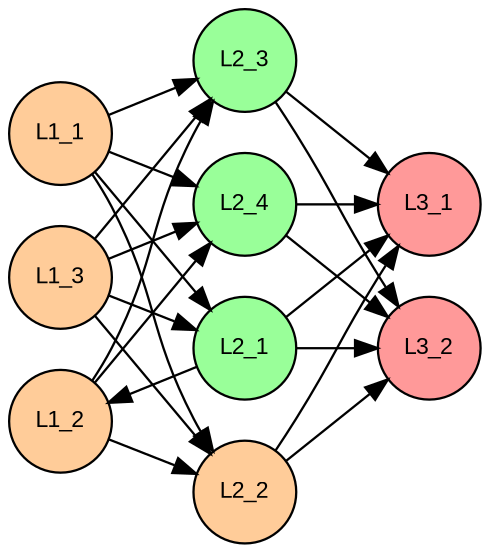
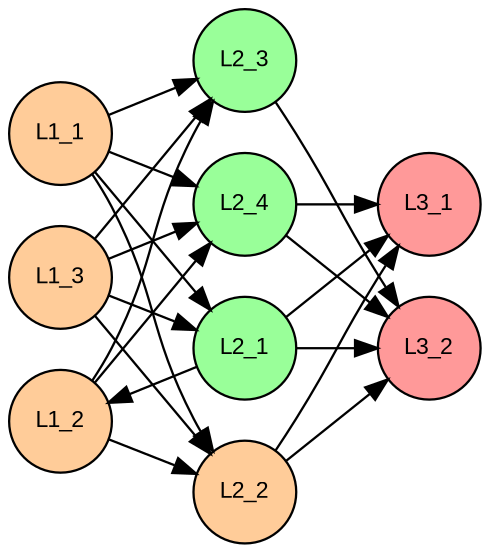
  digraph {
    rankdir=LR
    node [fillcolor="#FFCC99" fontname=Arial fontsize=10 shape=circle style=filled]
    L1_1
    L1_2
    L1_3
    L2_1 [fillcolor="#99FF99"]
    L2_2
    L2_3 [fillcolor="#99FF99"]
    L2_4 [fillcolor="#99FF99"]
    L3_1 [fillcolor="#FF9999"]
    L3_2 [fillcolor="#FF9999"]
    subgraph sub_1 {
      rank=same
      L1_1
      L1_2
      L1_3
    }
    subgraph sub_2 {
      rank=same
      L2_1
      L2_2
      L2_3
      L2_4
    }
    subgraph sub_3 {
      rank=same
      L3_1
      L3_2
    }
    subgraph cluster_4 {
      label="Layer 1"
    }
    subgraph cluster_5 {
      label="Layer 2"
    }
    subgraph cluster_6 {
      label="Layer 3"
    }
    L1_1 -> L2_1
    L1_1 -> L2_2
    L1_1 -> L2_3
    L1_1 -> L2_4
    L1_2 -> L2_2
    L1_2 -> L2_3
    L1_2 -> L2_4
    L1_3 -> L2_1
    L1_3 -> L2_2
    L1_3 -> L2_3
    L1_3 -> L2_4
    L2_1 -> L1_2
    L2_1 -> L3_1
    L2_1 -> L3_2
    L2_2 -> L3_1
    L2_2 -> L3_2
-   L2_3 -> L3_1
    L2_3 -> L3_2
    L2_4 -> L3_1
    L2_4 -> L3_2
  }
